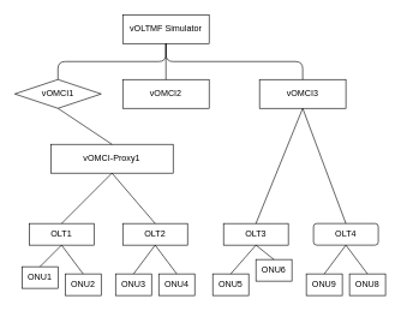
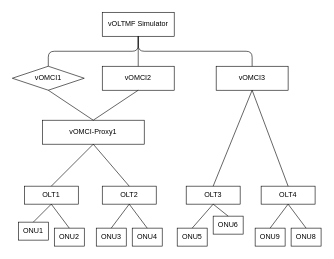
  <mxCell id="0" />
  <mxCell id="1" parent="0" />
  <mxCell id="2" value="vOLTMF Simulator" style="rounded=0;whiteSpace=wrap;html=1;" vertex="1" parent="1"><mxGeometry x="170" y="20" width="120" height="40" as="geometry" /></mxCell>
  <mxCell id="3" value="vOMCI1" style="rhombus;whiteSpace=wrap;html=1;" vertex="1" parent="1"><mxGeometry x="20" y="110" width="120" height="40" as="geometry" /></mxCell>
  <mxCell id="4" value="vOMCI2" style="rounded=0;whiteSpace=wrap;html=1;" vertex="1" parent="1"><mxGeometry x="170" y="110" width="120" height="40" as="geometry" /></mxCell>
  <mxCell id="5" value="vOMCI3" style="rounded=0;whiteSpace=wrap;html=1;" vertex="1" parent="1"><mxGeometry x="360" y="110" width="120" height="40" as="geometry" /></mxCell>
  <mxCell id="6" value="vOMCI-Proxy1" style="rounded=0;whiteSpace=wrap;html=1;" vertex="1" parent="1"><mxGeometry x="70" y="200" width="170" height="40" as="geometry" /></mxCell>
  <mxCell id="7" value="OLT1" style="rounded=0;whiteSpace=wrap;html=1;" vertex="1" parent="1"><mxGeometry x="40" y="310" width="90" height="30" as="geometry" /></mxCell>
  <mxCell id="8" value="OLT2" style="rounded=0;whiteSpace=wrap;html=1;" vertex="1" parent="1"><mxGeometry x="170" y="310" width="90" height="30" as="geometry" /></mxCell>
  <mxCell id="9" value="OLT3" style="rounded=0;whiteSpace=wrap;html=1;" vertex="1" parent="1"><mxGeometry x="310" y="310" width="90" height="30" as="geometry" /></mxCell>
- <mxCell id="10" value="OLT4" style="whiteSpace=wrap;html=1;rounded=1;" vertex="1" parent="1"><mxGeometry x="435" y="310" width="90" height="30" as="geometry" /></mxCell>
+ <mxCell id="10" value="OLT4" style="rounded=0;whiteSpace=wrap;html=1;" vertex="1" parent="1"><mxGeometry x="435" y="310" width="90" height="30" as="geometry" /></mxCell>
  <mxCell id="11" value="" style="endArrow=none;html=1;entryX=0.5;entryY=1;entryDx=0;entryDy=0;exitX=0.5;exitY=0;exitDx=0;exitDy=0;" edge="1" parent="1" source="9" target="5"><mxGeometry width="50" height="50" relative="1" as="geometry"><mxPoint x="320" y="300" as="sourcePoint" /><mxPoint x="370" y="250" as="targetPoint" /></mxGeometry></mxCell>
  <mxCell id="12" value="" style="endArrow=none;html=1;entryX=0.5;entryY=1;entryDx=0;entryDy=0;exitX=0.5;exitY=0;exitDx=0;exitDy=0;" edge="1" parent="1" source="10" target="5"><mxGeometry width="50" height="50" relative="1" as="geometry"><mxPoint x="345" y="320" as="sourcePoint" /><mxPoint x="400" y="160" as="targetPoint" /></mxGeometry></mxCell>
  <mxCell id="13" value="" style="endArrow=none;html=1;entryX=0.5;entryY=1;entryDx=0;entryDy=0;exitX=0.5;exitY=0;exitDx=0;exitDy=0;" edge="1" parent="1" source="7" target="6"><mxGeometry width="50" height="50" relative="1" as="geometry"><mxPoint x="355" y="330" as="sourcePoint" /><mxPoint x="410" y="170" as="targetPoint" /></mxGeometry></mxCell>
  <mxCell id="14" value="" style="endArrow=none;html=1;entryX=0.5;entryY=1;entryDx=0;entryDy=0;exitX=0.5;exitY=0;exitDx=0;exitDy=0;" edge="1" parent="1" source="8" target="6"><mxGeometry width="50" height="50" relative="1" as="geometry"><mxPoint x="365" y="340" as="sourcePoint" /><mxPoint x="420" y="180" as="targetPoint" /></mxGeometry></mxCell>
  <mxCell id="15" value="" style="endArrow=none;html=1;entryX=0.5;entryY=1;entryDx=0;entryDy=0;exitX=0.5;exitY=0;exitDx=0;exitDy=0;" edge="1" parent="1" source="6" target="3"><mxGeometry width="50" height="50" relative="1" as="geometry"><mxPoint x="190" y="180" as="sourcePoint" /><mxPoint x="430" y="190" as="targetPoint" /></mxGeometry></mxCell>
+ <mxCell id="16" value="" style="endArrow=none;html=1;entryX=0.5;entryY=1;entryDx=0;entryDy=0;exitX=0.5;exitY=0;exitDx=0;exitDy=0;" edge="1" parent="1" source="6" target="4"><mxGeometry width="50" height="50" relative="1" as="geometry"><mxPoint x="385" y="360" as="sourcePoint" /><mxPoint x="440" y="200" as="targetPoint" /></mxGeometry></mxCell>
  <mxCell id="17" value="" style="endArrow=none;html=1;entryX=0.5;entryY=1;entryDx=0;entryDy=0;exitX=0.5;exitY=0;exitDx=0;exitDy=0;edgeStyle=orthogonalEdgeStyle;" edge="1" parent="1" source="3" target="2"><mxGeometry width="50" height="50" relative="1" as="geometry"><mxPoint x="395" y="370" as="sourcePoint" /><mxPoint x="450" y="210" as="targetPoint" /></mxGeometry></mxCell>
  <mxCell id="18" value="" style="endArrow=none;html=1;exitX=0.5;exitY=0;exitDx=0;exitDy=0;edgeStyle=orthogonalEdgeStyle;entryX=0.5;entryY=1;entryDx=0;entryDy=0;" edge="1" parent="1" source="4" target="2"><mxGeometry width="50" height="50" relative="1" as="geometry"><mxPoint x="90" y="120" as="sourcePoint" /><mxPoint x="380" y="30" as="targetPoint" /></mxGeometry></mxCell>
  <mxCell id="19" value="" style="endArrow=none;html=1;entryX=0.5;entryY=1;entryDx=0;entryDy=0;exitX=0.5;exitY=0;exitDx=0;exitDy=0;edgeStyle=orthogonalEdgeStyle;" edge="1" parent="1" source="5" target="2"><mxGeometry width="50" height="50" relative="1" as="geometry"><mxPoint x="100" y="130" as="sourcePoint" /><mxPoint x="250" y="80" as="targetPoint" /></mxGeometry></mxCell>
  <mxCell id="20" value="ONU2" style="rounded=0;whiteSpace=wrap;html=1;" vertex="1" parent="1"><mxGeometry x="90" y="380" width="50" height="30" as="geometry" /></mxCell>
  <mxCell id="21" value="ONU1" style="rounded=0;whiteSpace=wrap;html=1;" vertex="1" parent="1"><mxGeometry x="30" y="370" width="50" height="30" as="geometry" /></mxCell>
  <mxCell id="22" value="ONU4" style="rounded=0;whiteSpace=wrap;html=1;" vertex="1" parent="1"><mxGeometry x="220" y="380" width="50" height="30" as="geometry" /></mxCell>
  <mxCell id="23" value="ONU3" style="rounded=0;whiteSpace=wrap;html=1;" vertex="1" parent="1"><mxGeometry x="160" y="380" width="50" height="30" as="geometry" /></mxCell>
  <mxCell id="24" value="ONU6" style="rounded=0;whiteSpace=wrap;html=1;" vertex="1" parent="1"><mxGeometry x="355" y="360" width="50" height="30" as="geometry" /></mxCell>
  <mxCell id="25" value="ONU5" style="rounded=0;whiteSpace=wrap;html=1;" vertex="1" parent="1"><mxGeometry x="295" y="380" width="50" height="30" as="geometry" /></mxCell>
  <mxCell id="26" value="ONU8" style="rounded=0;whiteSpace=wrap;html=1;" vertex="1" parent="1"><mxGeometry x="485" y="380" width="50" height="30" as="geometry" /></mxCell>
  <mxCell id="27" value="ONU9" style="rounded=0;whiteSpace=wrap;html=1;" vertex="1" parent="1"><mxGeometry x="425" y="380" width="50" height="30" as="geometry" /></mxCell>
  <mxCell id="28" value="" style="endArrow=none;html=1;entryX=0.5;entryY=1;entryDx=0;entryDy=0;exitX=0.5;exitY=0;exitDx=0;exitDy=0;" edge="1" parent="1" source="21" target="7"><mxGeometry width="50" height="50" relative="1" as="geometry"><mxPoint x="95" y="320" as="sourcePoint" /><mxPoint x="165" y="250" as="targetPoint" /></mxGeometry></mxCell>
  <mxCell id="29" value="" style="endArrow=none;html=1;entryX=0.5;entryY=1;entryDx=0;entryDy=0;exitX=0.5;exitY=0;exitDx=0;exitDy=0;" edge="1" parent="1" source="20" target="7"><mxGeometry width="50" height="50" relative="1" as="geometry"><mxPoint x="65" y="390" as="sourcePoint" /><mxPoint x="95" y="350" as="targetPoint" /></mxGeometry></mxCell>
  <mxCell id="30" value="" style="endArrow=none;html=1;entryX=0.5;entryY=1;entryDx=0;entryDy=0;exitX=0.5;exitY=0;exitDx=0;exitDy=0;" edge="1" parent="1" source="23" target="8"><mxGeometry width="50" height="50" relative="1" as="geometry"><mxPoint x="65" y="390" as="sourcePoint" /><mxPoint x="95" y="350" as="targetPoint" /></mxGeometry></mxCell>
  <mxCell id="31" value="" style="endArrow=none;html=1;entryX=0.5;entryY=1;entryDx=0;entryDy=0;exitX=0.5;exitY=0;exitDx=0;exitDy=0;" edge="1" parent="1" source="22" target="8"><mxGeometry width="50" height="50" relative="1" as="geometry"><mxPoint x="195" y="390" as="sourcePoint" /><mxPoint x="225" y="350" as="targetPoint" /></mxGeometry></mxCell>
  <mxCell id="32" value="" style="endArrow=none;html=1;entryX=0.5;entryY=1;entryDx=0;entryDy=0;exitX=0.5;exitY=0;exitDx=0;exitDy=0;" edge="1" parent="1" source="25" target="9"><mxGeometry width="50" height="50" relative="1" as="geometry"><mxPoint x="205" y="400" as="sourcePoint" /><mxPoint x="235" y="360" as="targetPoint" /></mxGeometry></mxCell>
  <mxCell id="33" value="" style="endArrow=none;html=1;entryX=0.5;entryY=1;entryDx=0;entryDy=0;exitX=0.5;exitY=0;exitDx=0;exitDy=0;" edge="1" parent="1" source="24" target="9"><mxGeometry width="50" height="50" relative="1" as="geometry"><mxPoint x="215" y="410" as="sourcePoint" /><mxPoint x="245" y="370" as="targetPoint" /></mxGeometry></mxCell>
  <mxCell id="34" value="" style="endArrow=none;html=1;entryX=0.5;entryY=1;entryDx=0;entryDy=0;exitX=0.5;exitY=0;exitDx=0;exitDy=0;" edge="1" parent="1" source="27" target="10"><mxGeometry width="50" height="50" relative="1" as="geometry"><mxPoint x="225" y="420" as="sourcePoint" /><mxPoint x="255" y="380" as="targetPoint" /></mxGeometry></mxCell>
  <mxCell id="35" value="" style="endArrow=none;html=1;entryX=0.5;entryY=1;entryDx=0;entryDy=0;exitX=0.5;exitY=0;exitDx=0;exitDy=0;" edge="1" parent="1" source="26" target="10"><mxGeometry width="50" height="50" relative="1" as="geometry"><mxPoint x="235" y="430" as="sourcePoint" /><mxPoint x="265" y="390" as="targetPoint" /></mxGeometry></mxCell>
